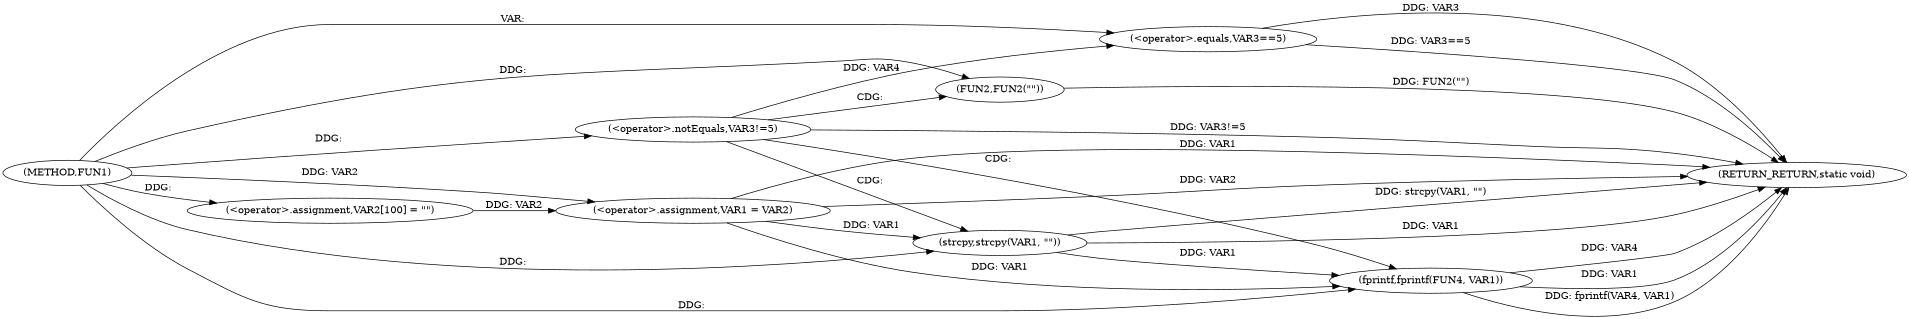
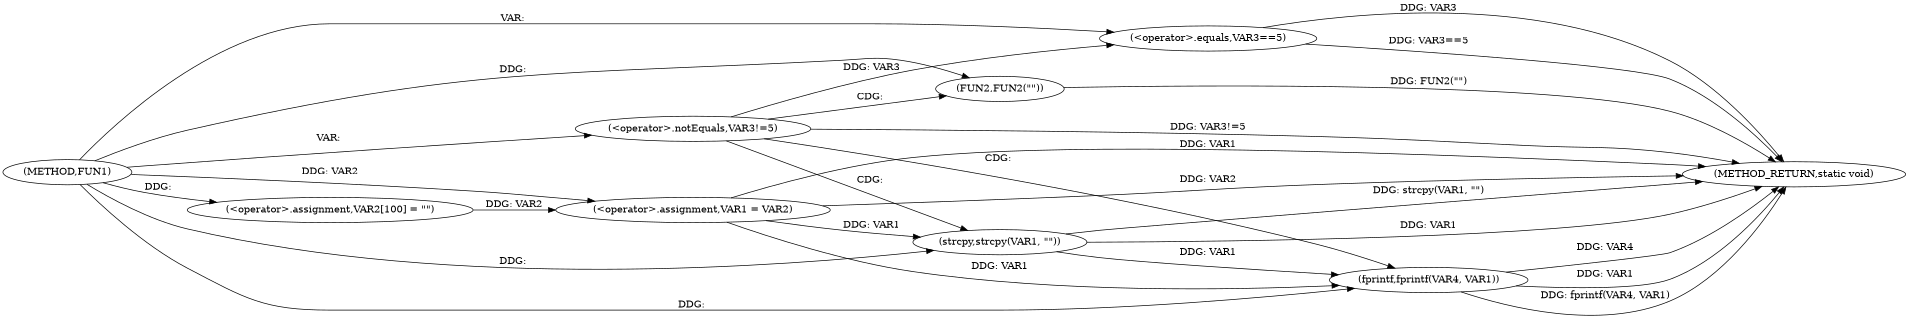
  digraph {
    rankdir=LR
    n1 [label="(METHOD,FUN1)"]
    n2 [label="(<operator>.assignment,VAR2[100] = \"\")"]
    n3 [label="(<operator>.assignment,VAR1 = VAR2)"]
    n4 [label="(<operator>.notEquals,VAR3!=5)"]
    n5 [label="(FUN2,FUN2(\"\"))"]
    n6 [label="(strcpy,strcpy(VAR1, \"\"))"]
    n7 [label="(<operator>.equals,VAR3==5)"]
-   n8 [label="(fprintf,fprintf(FUN4, VAR1))"]
-   n9 [label="(RETURN_RETURN,static void)"]
+   n8 [label="(fprintf,fprintf(VAR4, VAR1))"]
+   n9 [label="(METHOD_RETURN,static void)"]
    n1 -> n2 [label="DDG: "]
    n1 -> n3 [label="DDG: VAR2"]
-   n1 -> n4 [label="DDG: "]
+   n1 -> n4 [label="VAR: "]
    n1 -> n5 [label="DDG: "]
    n1 -> n6 [label="DDG: "]
    n1 -> n7 [label="VAR: "]
    n1 -> n8 [label="DDG: "]
    n2 -> n3 [label="DDG: VAR2"]
    n3 -> n6 [label="DDG: VAR1"]
    n3 -> n8 [label="DDG: VAR1"]
    n3 -> n9 [label="DDG: VAR1"]
    n3 -> n9 [label="DDG: VAR2"]
    n4 -> n5 [label="CDG: "]
    n4 -> n6 [label="CDG: "]
-   n4 -> n7 [label="DDG: VAR4"]
+   n4 -> n7 [label="DDG: VAR3"]
    n4 -> n8 [label="CDG: "]
    n4 -> n9 [label="DDG: VAR3!=5"]
    n5 -> n9 [label="DDG: FUN2(\"\")"]
    n6 -> n8 [label="DDG: VAR1"]
    n6 -> n9 [label="DDG: VAR1"]
    n6 -> n9 [label="DDG: strcpy(VAR1, \"\")"]
    n7 -> n9 [label="DDG: VAR3==5"]
    n7 -> n9 [label="DDG: VAR3"]
    n8 -> n9 [label="DDG: VAR1"]
    n8 -> n9 [label="DDG: fprintf(VAR4, VAR1)"]
    n8 -> n9 [label="DDG: VAR4"]
  }
